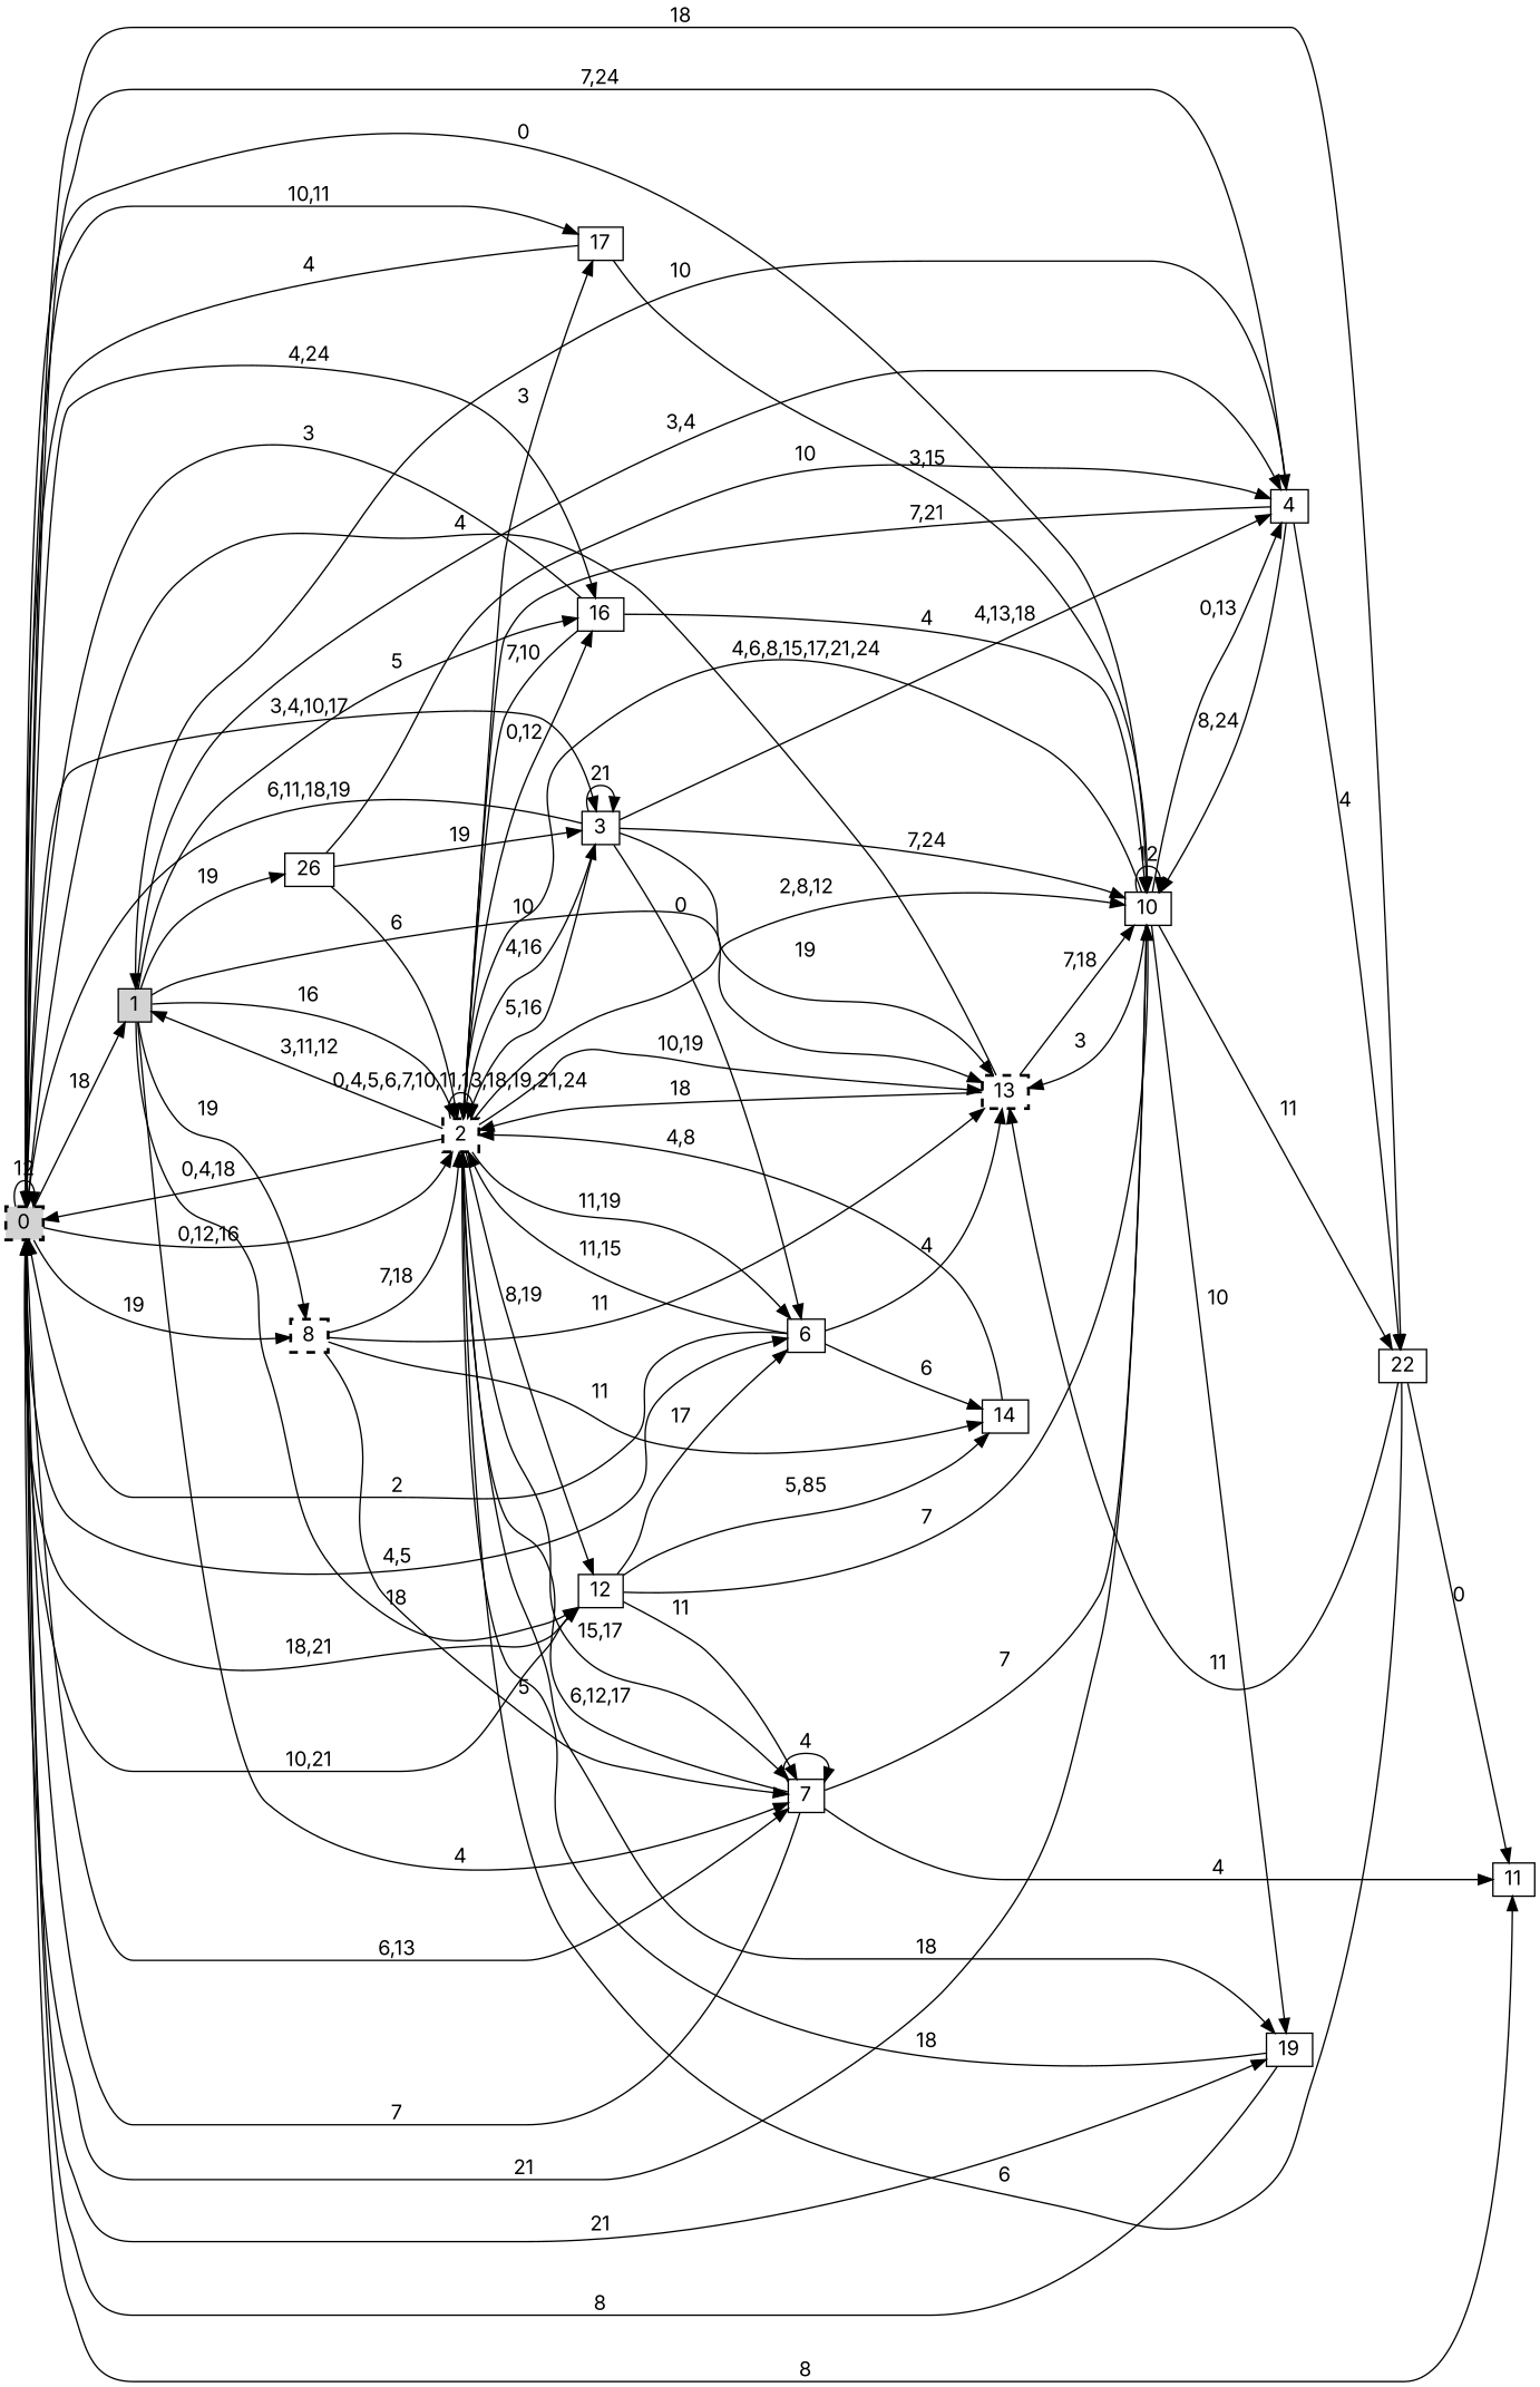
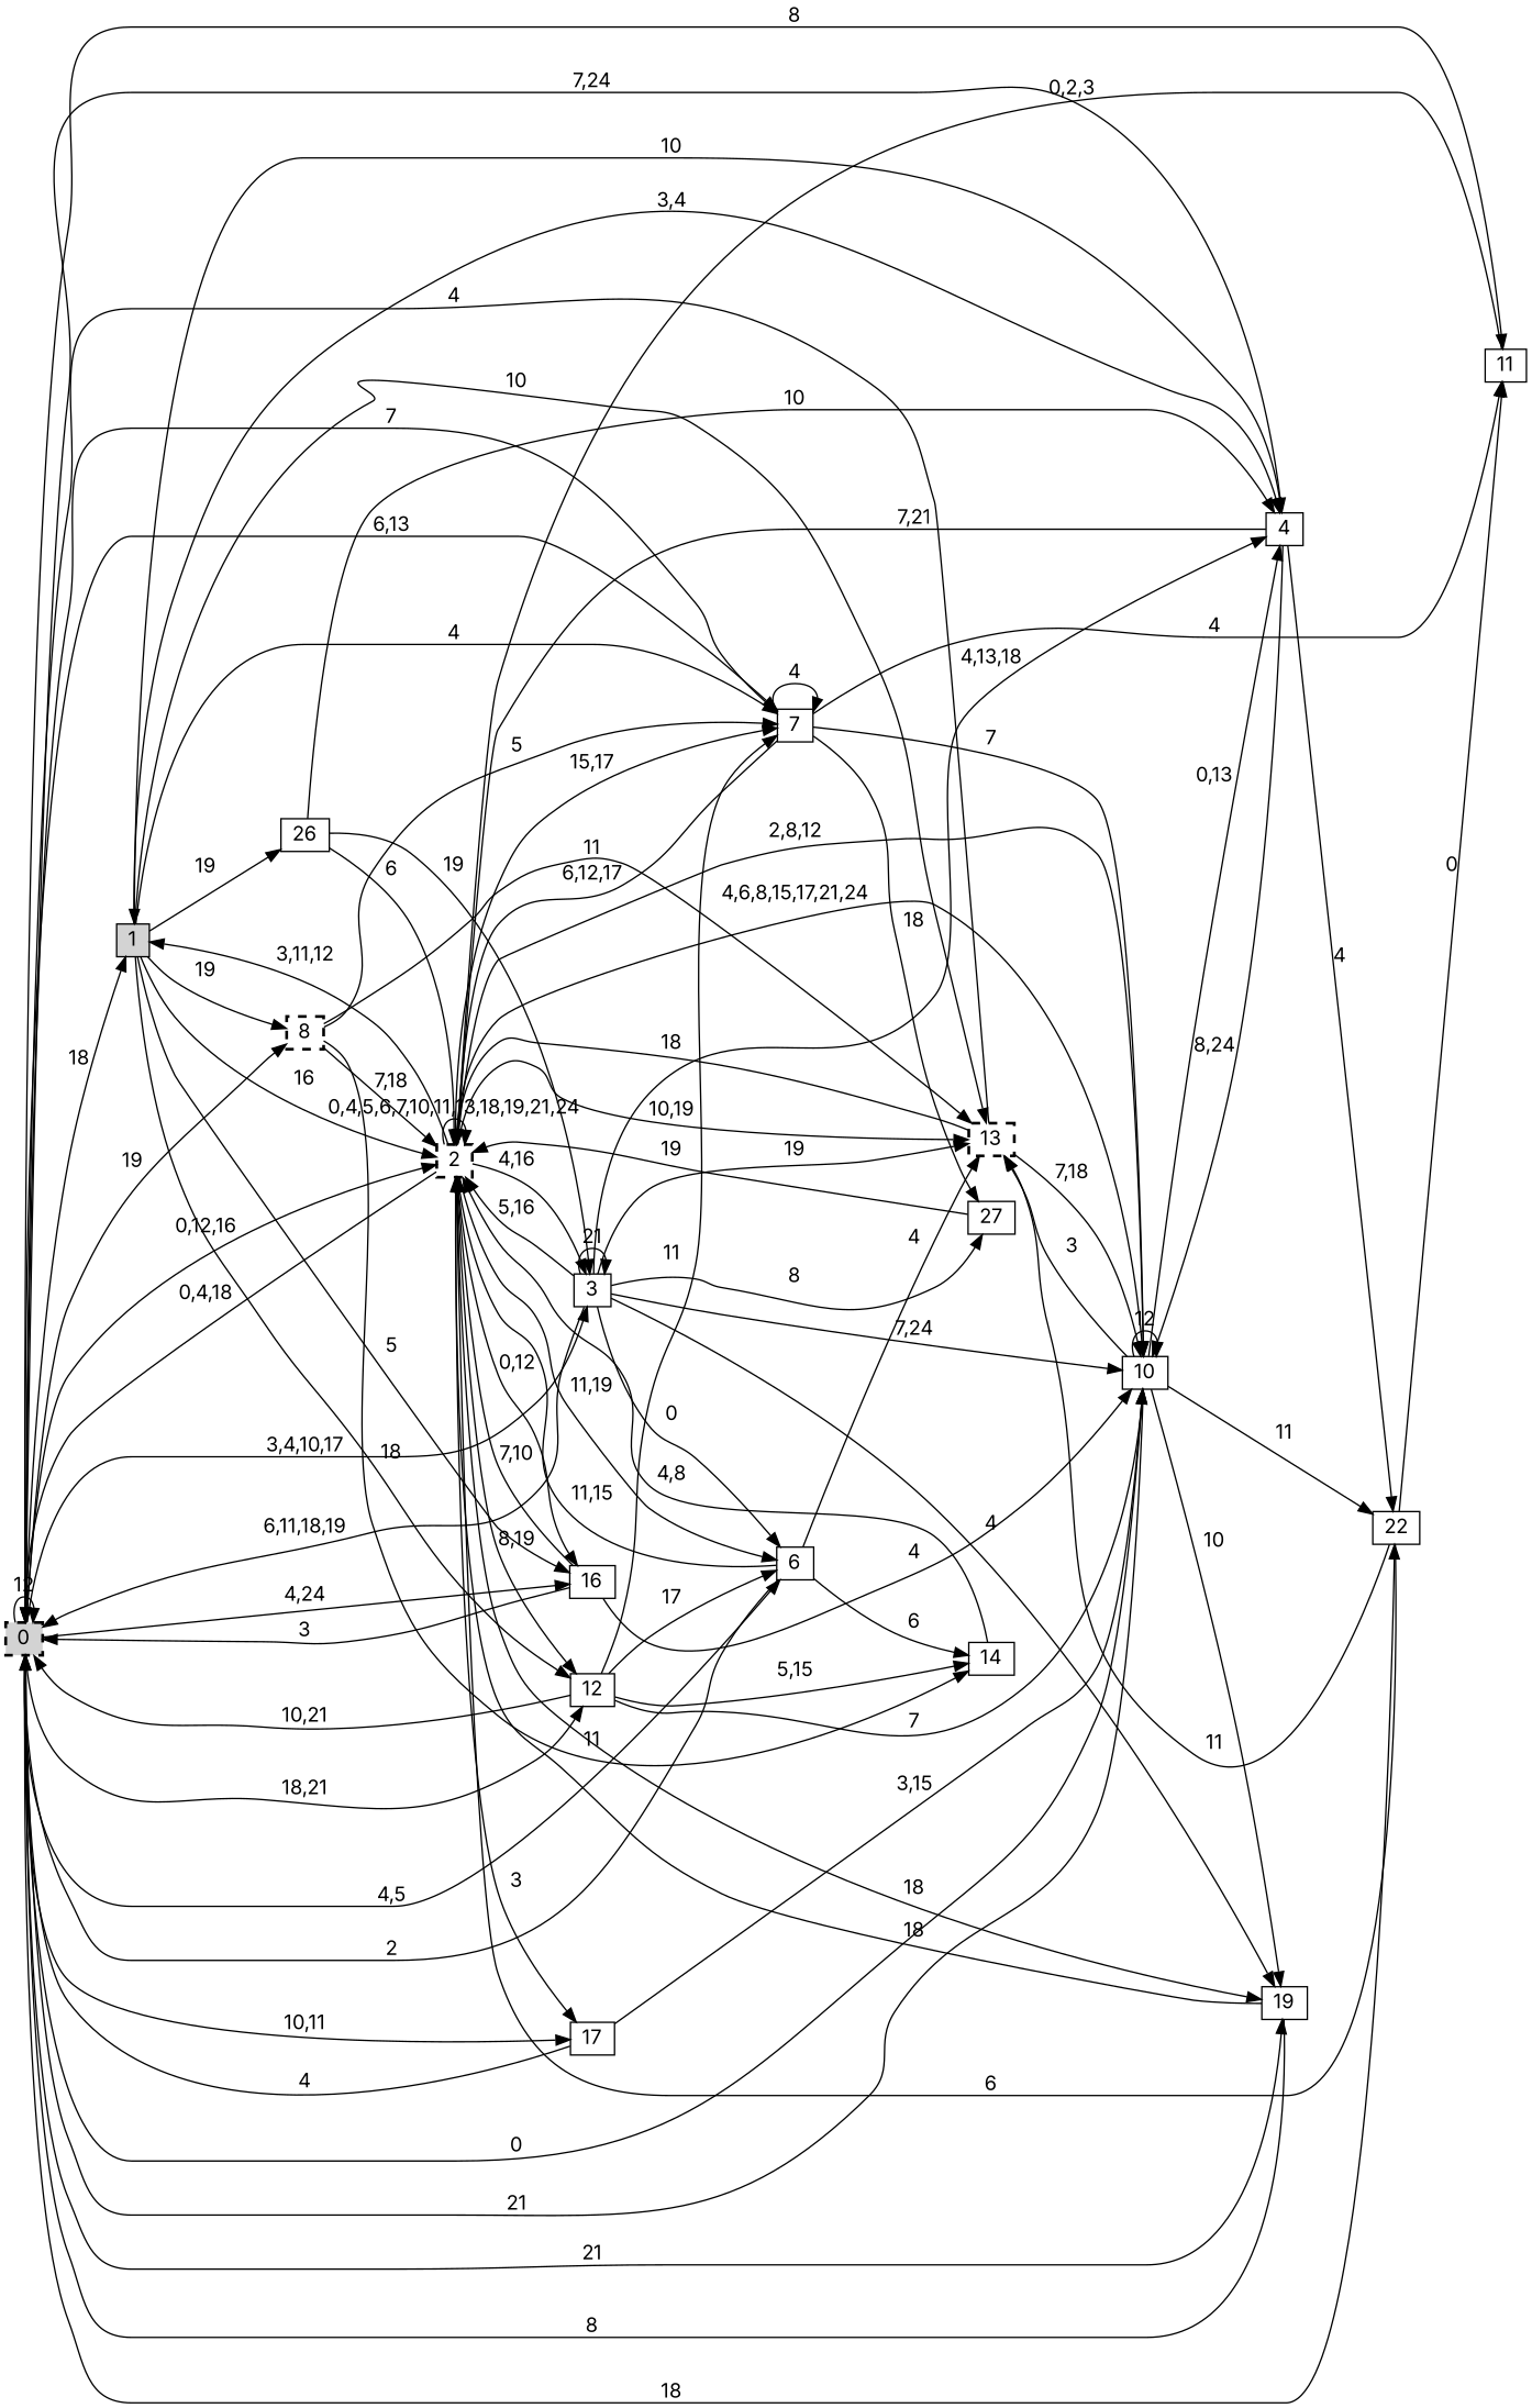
  digraph {
    fontname=Inter
    rankdir=LR
    node [fontname=Inter shape=box]
    edge [fontname=Inter]
    n1 [height=0.1 label=0 style="filled,bold,dashed" width=0.1]
    n2 [height=0.1 label=1 style=filled width=0.1]
    n3 [height=0.1 label=2 style="bold,dashed" width=0.1]
    n4 [height=0.1 label=3 width=0.1]
    n5 [height=0.1 label=4 width=0.1]
    n6 [height=0.1 label=6 width=0.1]
    n7 [height=0.1 label=7 width=0.1]
    n8 [height=0.1 label=8 style="bold,dashed" width=0.1]
    n9 [height=0.1 label=10 width=0.1]
    n10 [height=0.1 label=11 width=0.1]
    n11 [height=0.1 label=12 width=0.1]
    n12 [height=0.1 label=16 width=0.1]
    n13 [height=0.1 label=17 width=0.1]
    n14 [height=0.1 label=19 width=0.1]
    n15 [height=0.1 label=22 width=0.1]
    n16 [height=0.1 label=13 style="bold,dashed" width=0.1]
    n17 [height=0.1 label=26 width=0.1]
+   n18 [height=0.1 label=27 width=0.1]
    n19 [height=0.1 label=14 width=0.1]
    n1 -> n1 [label=12]
    n1 -> n2 [label=18]
    n1 -> n3 [label="0,12,16"]
    n1 -> n4 [label="3,4,10,17"]
    n1 -> n5 [label="7,24"]
    n1 -> n6 [label="4,5"]
    n1 -> n7 [label="6,13"]
    n1 -> n8 [label=19]
    n1 -> n9 [label=0]
    n1 -> n10 [label=8]
    n1 -> n11 [label="18,21"]
    n1 -> n12 [label="4,24"]
    n1 -> n13 [label="10,11"]
    n1 -> n14 [label=21]
    n1 -> n15 [label=18]
    n2 -> n3 [label=16]
    n2 -> n5 [label="3,4"]
    n2 -> n7 [label=4]
    n2 -> n8 [label=19]
    n2 -> n11 [label=18]
    n2 -> n12 [label=5]
    n2 -> n16 [label=10]
    n2 -> n17 [label=19]
    n3 -> n1 [label="0,4,18"]
    n3 -> n2 [label="3,11,12"]
    n3 -> n3 [label="0,4,5,6,7,10,11,13,18,19,21,24"]
    n3 -> n4 [label="4,16"]
    n3 -> n6 [label="11,19"]
    n3 -> n7 [label="15,17"]
    n3 -> n9 [label="2,8,12"]
    n3 -> n11 [label="8,19"]
    n3 -> n12 [label="0,12"]
    n3 -> n13 [label=3]
    n3 -> n14 [label=18]
    n3 -> n16 [label="10,19"]
    n4 -> n1 [label="6,11,18,19"]
    n4 -> n3 [label="5,16"]
    n4 -> n4 [label=21]
    n4 -> n5 [label="4,13,18"]
    n4 -> n6 [label=0]
    n4 -> n9 [label="7,24"]
+   n4 -> n14 [label=4]
    n4 -> n16 [label=19]
+   n4 -> n18 [label=8]
    n5 -> n2 [label=10]
    n5 -> n3 [label="7,21"]
    n5 -> n9 [label="8,24"]
    n5 -> n15 [label=4]
    n6 -> n1 [label=2]
    n6 -> n3 [label="11,15"]
    n6 -> n16 [label=4]
    n6 -> n19 [label=6]
    n7 -> n1 [label=7]
    n7 -> n3 [label="6,12,17"]
    n7 -> n7 [label=4]
    n7 -> n9 [label=7]
    n7 -> n10 [label=4]
+   n7 -> n18 [label=18]
    n8 -> n3 [label="7,18"]
    n8 -> n7 [label=5]
    n8 -> n16 [label=11]
    n8 -> n19 [label=11]
    n9 -> n1 [label=21]
    n9 -> n3 [label="4,6,8,15,17,21,24"]
    n9 -> n5 [label="0,13"]
    n9 -> n9 [label=12]
    n9 -> n14 [label=10]
    n9 -> n15 [label=11]
    n9 -> n16 [label=3]
+   n10 -> n3 [label="0,2,3"]
    n11 -> n1 [label="10,21"]
    n11 -> n6 [label=17]
    n11 -> n7 [label=11]
    n11 -> n9 [label=7]
-   n11 -> n19 [label="5,85"]
+   n11 -> n19 [label="5,15"]
    n12 -> n1 [label=3]
    n12 -> n3 [label="7,10"]
    n12 -> n9 [label=4]
    n13 -> n1 [label=4]
    n13 -> n9 [label="3,15"]
    n14 -> n1 [label=8]
    n14 -> n3 [label=18]
    n15 -> n3 [label=6]
    n15 -> n10 [label=0]
    n15 -> n16 [label=11]
    n16 -> n1 [label=4]
    n16 -> n3 [label=18]
    n16 -> n9 [label="7,18"]
    n17 -> n3 [label=6]
    n17 -> n4 [label=19]
    n17 -> n5 [label=10]
+   n18 -> n3 [label=19]
    n19 -> n3 [label="4,8"]
  }
